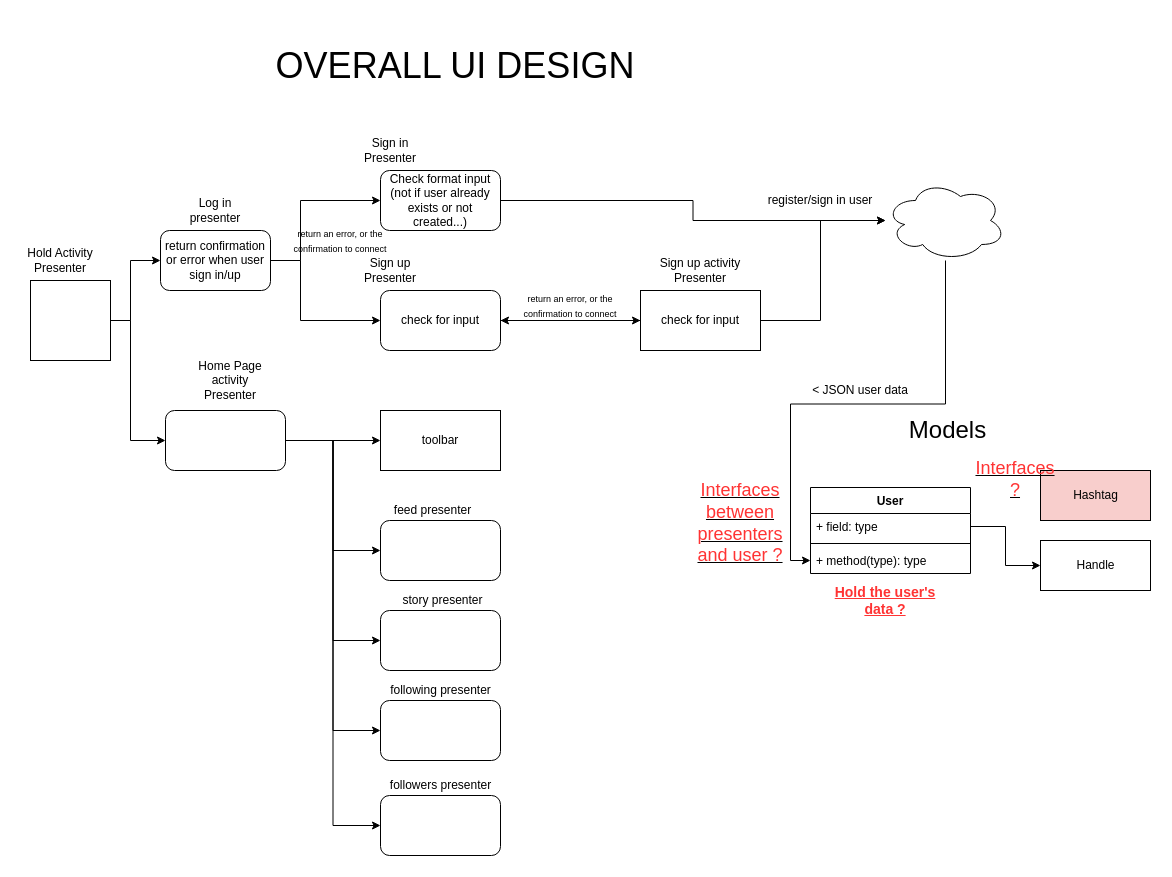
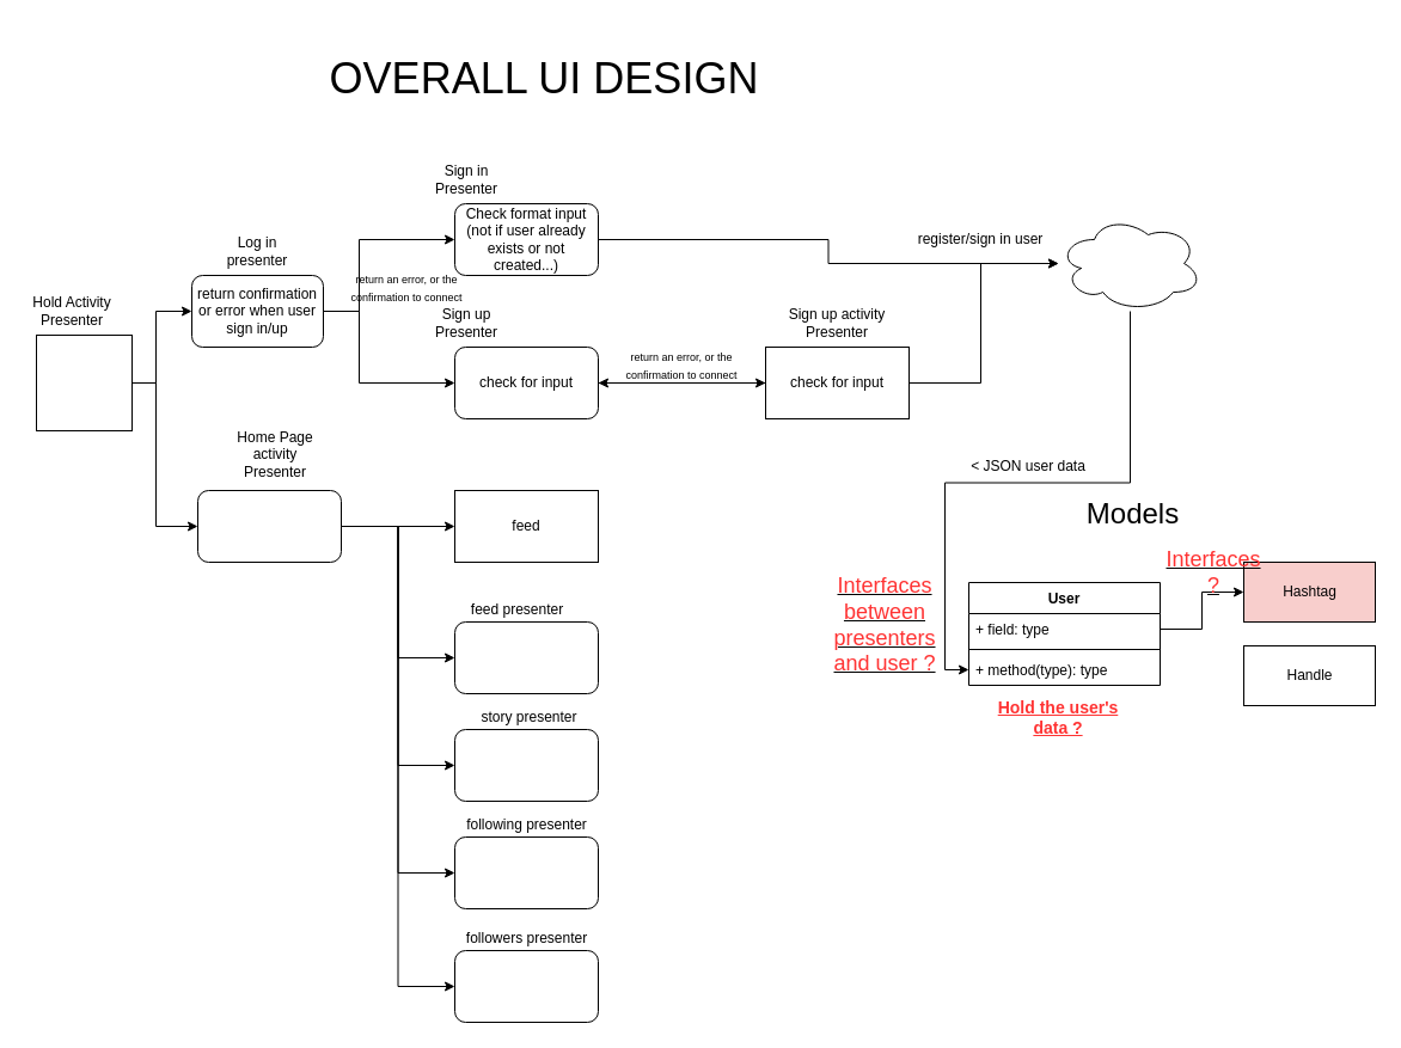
  <mxCell id="0" />
  <mxCell id="1" parent="0" />
  <mxCell id="2" value="&lt;font style=&quot;font-size: 36px&quot;&gt;OVERALL UI DESIGN&lt;/font&gt;" style="text;html=1;strokeColor=none;fillColor=none;align=center;verticalAlign=middle;whiteSpace=wrap;rounded=0;" vertex="1" parent="1"><mxGeometry x="190" y="20" width="530" height="90" as="geometry" /></mxCell>
  <mxCell id="3" style="edgeStyle=orthogonalEdgeStyle;rounded=0;orthogonalLoop=1;jettySize=auto;html=1;exitX=1;exitY=0.5;exitDx=0;exitDy=0;entryX=0;entryY=0.5;entryDx=0;entryDy=0;" edge="1" parent="1" source="5" target="9"><mxGeometry relative="1" as="geometry"><Array as="points"><mxPoint x="130" y="320" /><mxPoint x="130" y="260" /></Array></mxGeometry></mxCell>
  <mxCell id="4" style="edgeStyle=orthogonalEdgeStyle;rounded=0;orthogonalLoop=1;jettySize=auto;html=1;entryX=0;entryY=0.5;entryDx=0;entryDy=0;" edge="1" parent="1" source="5" target="29"><mxGeometry relative="1" as="geometry"><Array as="points"><mxPoint x="130" y="320" /><mxPoint x="130" y="440" /></Array></mxGeometry></mxCell>
  <mxCell id="5" value="" style="whiteSpace=wrap;html=1;aspect=fixed;" vertex="1" parent="1"><mxGeometry x="30" y="280" width="80" height="80" as="geometry" /></mxCell>
  <mxCell id="6" value="Hold Activity&lt;br&gt;Presenter" style="text;html=1;strokeColor=none;fillColor=none;align=center;verticalAlign=middle;whiteSpace=wrap;rounded=0;" vertex="1" parent="1"><mxGeometry x="20" y="250" width="80" height="20" as="geometry" /></mxCell>
  <mxCell id="7" style="edgeStyle=orthogonalEdgeStyle;rounded=0;orthogonalLoop=1;jettySize=auto;html=1;exitX=1;exitY=0.5;exitDx=0;exitDy=0;entryX=0;entryY=0.5;entryDx=0;entryDy=0;" edge="1" parent="1" source="9" target="11"><mxGeometry relative="1" as="geometry"><Array as="points"><mxPoint x="300" y="260" /><mxPoint x="300" y="200" /></Array></mxGeometry></mxCell>
  <mxCell id="8" style="edgeStyle=orthogonalEdgeStyle;rounded=0;orthogonalLoop=1;jettySize=auto;html=1;" edge="1" parent="1" source="9" target="14"><mxGeometry relative="1" as="geometry"><mxPoint x="327" y="320" as="targetPoint" /><Array as="points"><mxPoint x="300" y="260" /><mxPoint x="300" y="320" /></Array></mxGeometry></mxCell>
  <mxCell id="9" value="return confirmation or error when user sign in/up" style="rounded=1;whiteSpace=wrap;html=1;" vertex="1" parent="1"><mxGeometry x="160" y="230" width="110" height="60" as="geometry" /></mxCell>
  <mxCell id="10" style="edgeStyle=orthogonalEdgeStyle;rounded=0;orthogonalLoop=1;jettySize=auto;html=1;" edge="1" parent="1" source="11" target="34"><mxGeometry relative="1" as="geometry" /></mxCell>
  <mxCell id="11" value="Check format input (not if user already exists or not created...)" style="rounded=1;whiteSpace=wrap;html=1;" vertex="1" parent="1"><mxGeometry x="380" y="170" width="120" height="60" as="geometry" /></mxCell>
  <mxCell id="12" value="Log in presenter" style="text;html=1;strokeColor=none;fillColor=none;align=center;verticalAlign=middle;whiteSpace=wrap;rounded=0;" vertex="1" parent="1"><mxGeometry x="180" y="200" width="70" height="20" as="geometry" /></mxCell>
  <mxCell id="13" value="" style="edgeStyle=orthogonalEdgeStyle;rounded=0;orthogonalLoop=1;jettySize=auto;html=1;" edge="1" parent="1" source="14" target="22"><mxGeometry relative="1" as="geometry" /></mxCell>
  <mxCell id="14" value="check for input" style="rounded=1;whiteSpace=wrap;html=1;" vertex="1" parent="1"><mxGeometry x="380" y="290" width="120" height="60" as="geometry" /></mxCell>
  <mxCell id="15" value="Sign up&lt;br&gt;Presenter" style="text;html=1;strokeColor=none;fillColor=none;align=center;verticalAlign=middle;whiteSpace=wrap;rounded=0;" vertex="1" parent="1"><mxGeometry x="355" y="260" width="70" height="20" as="geometry" /></mxCell>
  <mxCell id="16" value="Sign in&lt;br&gt;Presenter" style="text;html=1;strokeColor=none;fillColor=none;align=center;verticalAlign=middle;whiteSpace=wrap;rounded=0;" vertex="1" parent="1"><mxGeometry x="370" y="140" width="40" height="20" as="geometry" /></mxCell>
  <mxCell id="17" value="&lt;font style=&quot;font-size: 24px&quot;&gt;Models&lt;/font&gt;" style="text;html=1;strokeColor=none;fillColor=none;align=center;verticalAlign=middle;whiteSpace=wrap;rounded=0;" vertex="1" parent="1"><mxGeometry x="890" y="410" width="115" height="40" as="geometry" /></mxCell>
  <mxCell id="18" value="Hashtag" style="html=1;fillColor=#f8cecc;" vertex="1" parent="1"><mxGeometry x="1040" y="470" width="110" height="50" as="geometry" /></mxCell>
  <mxCell id="19" value="Handle" style="html=1;" vertex="1" parent="1"><mxGeometry x="1040" y="540" width="110" height="50" as="geometry" /></mxCell>
  <mxCell id="20" style="edgeStyle=orthogonalEdgeStyle;rounded=0;orthogonalLoop=1;jettySize=auto;html=1;entryX=1;entryY=0.5;entryDx=0;entryDy=0;" edge="1" parent="1" source="22" target="14"><mxGeometry relative="1" as="geometry" /></mxCell>
  <mxCell id="21" style="edgeStyle=orthogonalEdgeStyle;rounded=0;orthogonalLoop=1;jettySize=auto;html=1;" edge="1" parent="1" source="22" target="34"><mxGeometry relative="1" as="geometry"><Array as="points"><mxPoint x="820" y="320" /><mxPoint x="820" y="220" /></Array></mxGeometry></mxCell>
  <mxCell id="22" value="check for input" style="rounded=0;whiteSpace=wrap;html=1;" vertex="1" parent="1"><mxGeometry x="640" y="290" width="120" height="60" as="geometry" /></mxCell>
  <mxCell id="23" value="Sign up activity&lt;br&gt;Presenter" style="text;html=1;strokeColor=none;fillColor=none;align=center;verticalAlign=middle;whiteSpace=wrap;rounded=0;" vertex="1" parent="1"><mxGeometry x="655" y="260" width="90" height="20" as="geometry" /></mxCell>
  <mxCell id="24" style="edgeStyle=orthogonalEdgeStyle;rounded=0;orthogonalLoop=1;jettySize=auto;html=1;entryX=0;entryY=0.5;entryDx=0;entryDy=0;" edge="1" parent="1" source="29" target="36"><mxGeometry relative="1" as="geometry" /></mxCell>
  <mxCell id="25" style="edgeStyle=orthogonalEdgeStyle;rounded=0;orthogonalLoop=1;jettySize=auto;html=1;entryX=0;entryY=0.5;entryDx=0;entryDy=0;" edge="1" parent="1" source="29" target="37"><mxGeometry relative="1" as="geometry" /></mxCell>
  <mxCell id="26" style="edgeStyle=orthogonalEdgeStyle;rounded=0;orthogonalLoop=1;jettySize=auto;html=1;entryX=0;entryY=0.5;entryDx=0;entryDy=0;" edge="1" parent="1" source="29" target="38"><mxGeometry relative="1" as="geometry" /></mxCell>
  <mxCell id="27" style="edgeStyle=orthogonalEdgeStyle;rounded=0;orthogonalLoop=1;jettySize=auto;html=1;entryX=0;entryY=0.5;entryDx=0;entryDy=0;" edge="1" parent="1" source="29" target="39"><mxGeometry relative="1" as="geometry" /></mxCell>
  <mxCell id="28" style="edgeStyle=orthogonalEdgeStyle;rounded=0;orthogonalLoop=1;jettySize=auto;html=1;entryX=0;entryY=0.5;entryDx=0;entryDy=0;" edge="1" parent="1" source="29" target="40"><mxGeometry relative="1" as="geometry" /></mxCell>
  <mxCell id="29" value="" style="rounded=1;whiteSpace=wrap;html=1;" vertex="1" parent="1"><mxGeometry x="165" y="410" width="120" height="60" as="geometry" /></mxCell>
  <mxCell id="30" value="Home Page&lt;br&gt;activity Presenter" style="text;html=1;strokeColor=none;fillColor=none;align=center;verticalAlign=middle;whiteSpace=wrap;rounded=0;" vertex="1" parent="1"><mxGeometry x="190" y="370" width="80" height="20" as="geometry" /></mxCell>
  <mxCell id="31" value="&lt;font style=&quot;font-size: 9px&quot;&gt;return an error, or the confirmation to connect&lt;/font&gt;" style="text;html=1;strokeColor=none;fillColor=none;align=center;verticalAlign=middle;whiteSpace=wrap;rounded=0;" vertex="1" parent="1"><mxGeometry x="280" y="230" width="120" height="20" as="geometry" /></mxCell>
  <mxCell id="32" value="&lt;font style=&quot;font-size: 9px&quot;&gt;return an error, or the confirmation to connect&lt;/font&gt;" style="text;html=1;strokeColor=none;fillColor=none;align=center;verticalAlign=middle;whiteSpace=wrap;rounded=0;" vertex="1" parent="1"><mxGeometry x="510" y="295" width="120" height="20" as="geometry" /></mxCell>
  <mxCell id="33" style="edgeStyle=orthogonalEdgeStyle;rounded=0;orthogonalLoop=1;jettySize=auto;html=1;entryX=0;entryY=0.5;entryDx=0;entryDy=0;" edge="1" parent="1" source="34" target="48"><mxGeometry relative="1" as="geometry" /></mxCell>
  <mxCell id="34" value="" style="ellipse;shape=cloud;whiteSpace=wrap;html=1;" vertex="1" parent="1"><mxGeometry x="885" y="180" width="120" height="80" as="geometry" /></mxCell>
  <mxCell id="35" value="register/sign in user" style="text;html=1;strokeColor=none;fillColor=none;align=center;verticalAlign=middle;whiteSpace=wrap;rounded=0;" vertex="1" parent="1"><mxGeometry x="750" y="190" width="140" height="20" as="geometry" /></mxCell>
- <mxCell id="36" value="toolbar" style="rounded=0;whiteSpace=wrap;html=1;" vertex="1" parent="1"><mxGeometry x="380" y="410" width="120" height="60" as="geometry" /></mxCell>
+ <mxCell id="36" value="feed" style="rounded=0;whiteSpace=wrap;html=1;" vertex="1" parent="1"><mxGeometry x="380" y="410" width="120" height="60" as="geometry" /></mxCell>
  <mxCell id="37" value="" style="rounded=1;whiteSpace=wrap;html=1;" vertex="1" parent="1"><mxGeometry x="380" y="520" width="120" height="60" as="geometry" /></mxCell>
  <mxCell id="38" value="" style="rounded=1;whiteSpace=wrap;html=1;" vertex="1" parent="1"><mxGeometry x="380" y="610" width="120" height="60" as="geometry" /></mxCell>
  <mxCell id="39" value="" style="rounded=1;whiteSpace=wrap;html=1;" vertex="1" parent="1"><mxGeometry x="380" y="700" width="120" height="60" as="geometry" /></mxCell>
  <mxCell id="40" value="" style="rounded=1;whiteSpace=wrap;html=1;" vertex="1" parent="1"><mxGeometry x="380" y="795" width="120" height="60" as="geometry" /></mxCell>
  <mxCell id="41" value="feed presenter" style="text;html=1;strokeColor=none;fillColor=none;align=center;verticalAlign=middle;whiteSpace=wrap;rounded=0;" vertex="1" parent="1"><mxGeometry x="380" y="500" width="105" height="20" as="geometry" /></mxCell>
  <mxCell id="42" value="story presenter&lt;span style=&quot;font-family: &amp;#34;helvetica&amp;#34; , &amp;#34;arial&amp;#34; , sans-serif ; font-size: 0px ; white-space: nowrap&quot;&gt;%3CmxGraphModel%3E%3Croot%3E%3CmxCell%20id%3D%220%22%2F%3E%3CmxCell%20id%3D%221%22%20parent%3D%220%22%2F%3E%3CmxCell%20id%3D%222%22%20value%3D%22feed%20presenter%22%20style%3D%22text%3Bhtml%3D1%3BstrokeColor%3Dnone%3BfillColor%3Dnone%3Balign%3Dcenter%3BverticalAlign%3Dmiddle%3BwhiteSpace%3Dwrap%3Brounded%3D0%3B%22%20vertex%3D%221%22%20parent%3D%221%22%3E%3CmxGeometry%20x%3D%22450%22%20y%3D%22490%22%20width%3D%22105%22%20height%3D%2220%22%20as%3D%22geometry%22%2F%3E%3C%2FmxCell%3E%3C%2Froot%3E%3C%2FmxGraphModel%3E&lt;/span&gt;" style="text;html=1;strokeColor=none;fillColor=none;align=center;verticalAlign=middle;whiteSpace=wrap;rounded=0;" vertex="1" parent="1"><mxGeometry x="390" y="590" width="105" height="20" as="geometry" /></mxCell>
  <mxCell id="43" value="following presenter" style="text;html=1;strokeColor=none;fillColor=none;align=center;verticalAlign=middle;whiteSpace=wrap;rounded=0;" vertex="1" parent="1"><mxGeometry x="387.5" y="680" width="105" height="20" as="geometry" /></mxCell>
  <mxCell id="44" value="followers presenter" style="text;html=1;strokeColor=none;fillColor=none;align=center;verticalAlign=middle;whiteSpace=wrap;rounded=0;" vertex="1" parent="1"><mxGeometry x="387.5" y="775" width="105" height="20" as="geometry" /></mxCell>
  <mxCell id="45" value="User" style="swimlane;fontStyle=1;align=center;verticalAlign=top;childLayout=stackLayout;horizontal=1;startSize=26;horizontalStack=0;resizeParent=1;resizeParentMax=0;resizeLast=0;collapsible=1;marginBottom=0;" vertex="1" parent="1"><mxGeometry x="810" y="487" width="160" height="86" as="geometry" /></mxCell>
  <mxCell id="46" value="+ field: type" style="text;strokeColor=none;fillColor=none;align=left;verticalAlign=top;spacingLeft=4;spacingRight=4;overflow=hidden;rotatable=0;points=[[0,0.5],[1,0.5]];portConstraint=eastwest;" vertex="1" parent="45"><mxGeometry y="26" width="160" height="26" as="geometry" /></mxCell>
  <mxCell id="47" value="" style="line;strokeWidth=1;fillColor=none;align=left;verticalAlign=middle;spacingTop=-1;spacingLeft=3;spacingRight=3;rotatable=0;labelPosition=right;points=[];portConstraint=eastwest;" vertex="1" parent="45"><mxGeometry y="52" width="160" height="8" as="geometry" /></mxCell>
  <mxCell id="48" value="+ method(type): type" style="text;strokeColor=none;fillColor=none;align=left;verticalAlign=top;spacingLeft=4;spacingRight=4;overflow=hidden;rotatable=0;points=[[0,0.5],[1,0.5]];portConstraint=eastwest;" vertex="1" parent="45"><mxGeometry y="60" width="160" height="26" as="geometry" /></mxCell>
- <mxCell id="49" style="edgeStyle=orthogonalEdgeStyle;rounded=0;orthogonalLoop=1;jettySize=auto;html=1;entryX=0;entryY=0.5;entryDx=0;entryDy=0;" edge="1" parent="1" source="46" target="19"><mxGeometry relative="1" as="geometry" /></mxCell>
+ <mxCell id="49" style="edgeStyle=orthogonalEdgeStyle;rounded=0;orthogonalLoop=1;jettySize=auto;html=1;" edge="1" parent="1" source="46" target="18"><mxGeometry relative="1" as="geometry" /></mxCell>
  <mxCell id="50" value="&lt;u&gt;&lt;font style=&quot;font-size: 18px&quot; color=&quot;#ff3333&quot;&gt;Interfaces&lt;br&gt;between presenters and user ?&lt;/font&gt;&lt;/u&gt;" style="text;html=1;strokeColor=none;fillColor=none;align=center;verticalAlign=middle;whiteSpace=wrap;rounded=0;" vertex="1" parent="1"><mxGeometry x="700" y="513" width="80" height="20" as="geometry" /></mxCell>
  <mxCell id="51" value="&lt;font style=&quot;font-size: 14px&quot; color=&quot;#ff3333&quot;&gt;&lt;u&gt;&lt;b&gt;Hold the user's data ?&lt;/b&gt;&lt;/u&gt;&lt;/font&gt;" style="text;html=1;strokeColor=none;fillColor=none;align=center;verticalAlign=middle;whiteSpace=wrap;rounded=0;" vertex="1" parent="1"><mxGeometry x="820" y="590" width="130" height="20" as="geometry" /></mxCell>
  <mxCell id="52" value="&amp;lt; JSON user data" style="text;html=1;strokeColor=none;fillColor=none;align=center;verticalAlign=middle;whiteSpace=wrap;rounded=0;" vertex="1" parent="1"><mxGeometry x="790" y="380" width="140" height="20" as="geometry" /></mxCell>
  <mxCell id="53" value="&lt;u&gt;&lt;font style=&quot;font-size: 18px&quot; color=&quot;#ff3333&quot;&gt;Interfaces ?&lt;/font&gt;&lt;/u&gt;" style="text;html=1;strokeColor=none;fillColor=none;align=center;verticalAlign=middle;whiteSpace=wrap;rounded=0;" vertex="1" parent="1"><mxGeometry x="975" y="468.5" width="80" height="20" as="geometry" /></mxCell>
